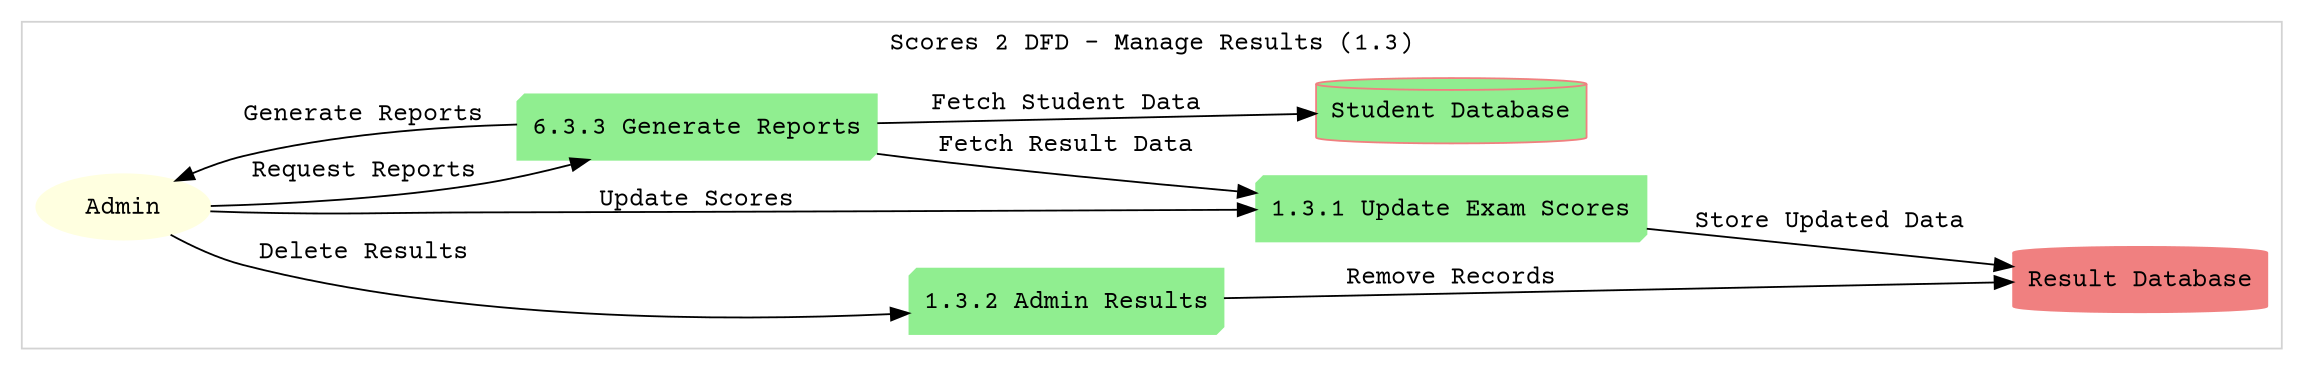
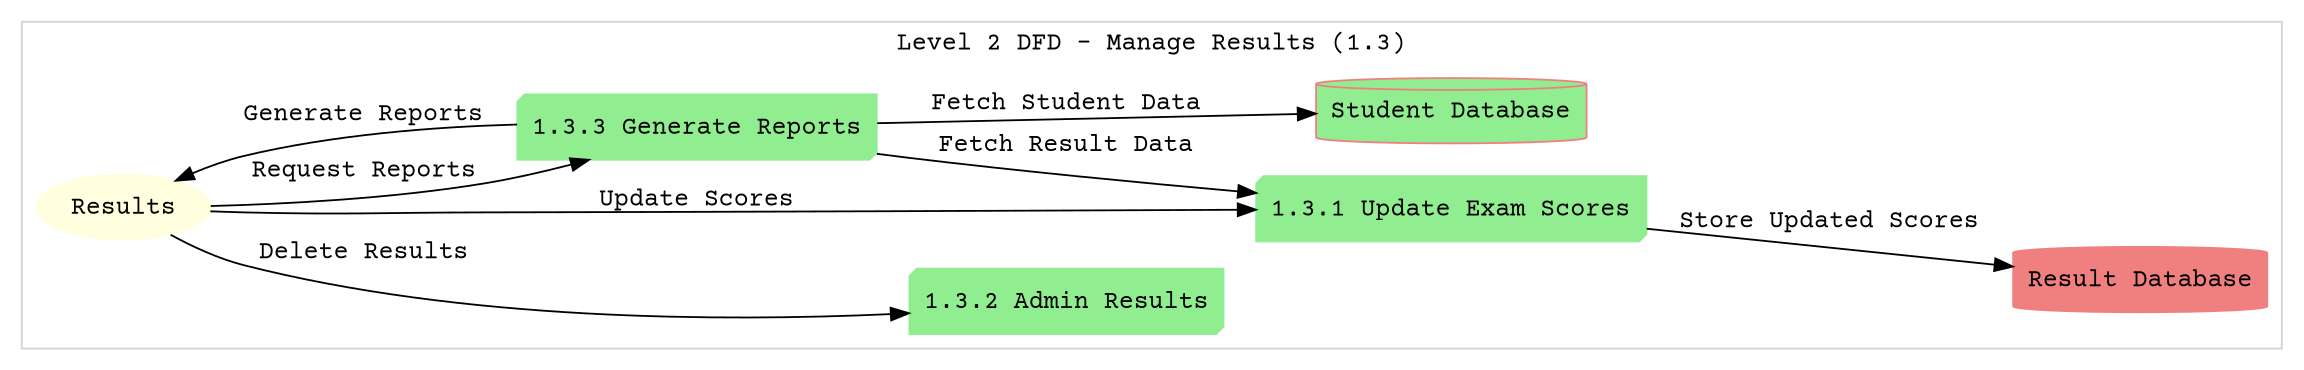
  digraph {
    fontname="Courier Prime"
    rankdir=LR
    node [color=lightgreen fontname="Courier Prime" shape=box3d style=filled]
    edge [fontname="Courier Prime"]
-   n1 [color=lightyellow label=Admin shape=ellipse]
+   n1 [color=lightyellow label=Results shape=ellipse]
    n2 [label="1.3.1 Update Exam Scores"]
    n3 [label="1.3.2 Admin Results"]
-   n4 [label="6.3.3 Generate Reports"]
+   n4 [label="1.3.3 Generate Reports"]
    n5 [color=lightcoral label="Result Database" shape=cylinder]
    n6 [color=lightcoral fillcolor=lightgreen label="Student Database" shape=cylinder]
    subgraph cluster_1 {
      color=lightgrey
-     label="Scores 2 DFD - Manage Results (1.3)"
+     label="Level 2 DFD - Manage Results (1.3)"
      n1
      n2
      n3
      n4
      n5
      n6
    }
    n1 -> n2 [label="Update Scores"]
    n1 -> n3 [label="Delete Results"]
    n1 -> n4 [label="Request Reports"]
-   n2 -> n5 [label="Store Updated Data"]
-   n3 -> n5 [label="Remove Records"]
+   n2 -> n5 [label="Store Updated Scores"]
    n4 -> n1 [label="Generate Reports"]
    n4 -> n2 [label="Fetch Result Data"]
    n4 -> n6 [label="Fetch Student Data"]
  }
